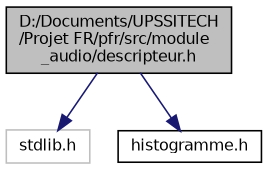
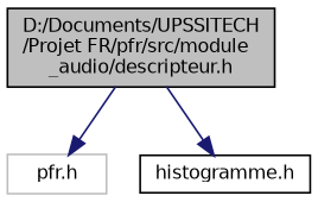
  digraph {
    node [color=black fillcolor=white fontname=Helvetica fontsize=10 shape=record style=filled]
    edge [color=midnightblue fontname=Helvetica fontsize=10 labelfontname=Helvetica labelfontsize=10 style=solid]
    n1 [fillcolor=grey75 fontcolor=black height=0.2 label="D:/Documents/UPSSITECH\l/Projet FR/pfr/src/module\l_audio/descripteur.h" width=0.4]
-   n2 [color=grey75 height=0.2 label="stdlib.h" width=0.4]
+   n2 [color=grey75 height=0.2 label="pfr.h" width=0.4]
    n3 [height=0.2 label="histogramme.h" width=0.4]
    n1 -> n2
    n1 -> n3
  }
